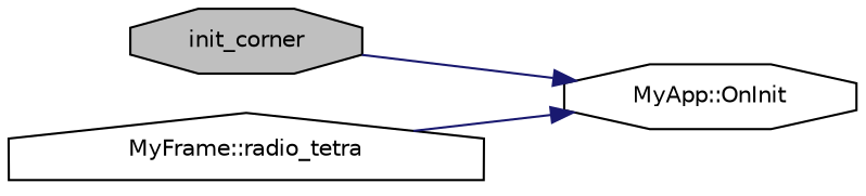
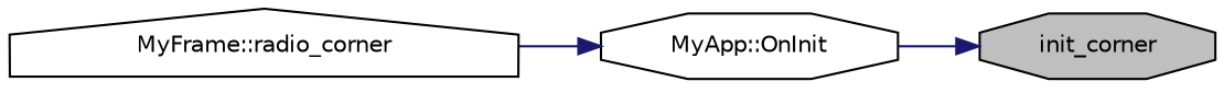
  digraph {
    rankdir=RL
    node [color=black fillcolor=white fontname=Helvetica fontsize=10 shape=octagon style=filled]
    edge [color=midnightblue dir=back fontname=Helvetica fontsize=10 labelfontname=Helvetica labelfontsize=10 style=solid]
    n1 [fillcolor=grey75 fontcolor=black height=0.2 label=init_corner width=0.4]
    n2 [height=0.2 label="MyApp::OnInit" width=0.4]
-   n3 [height=0.2 label="MyFrame::radio_tetra" shape=house width=0.4]
-   n2 -> n1
+   n3 [height=0.2 label="MyFrame::radio_corner" shape=house width=0.4]
+   n1 -> n2
    n2 -> n3
  }
